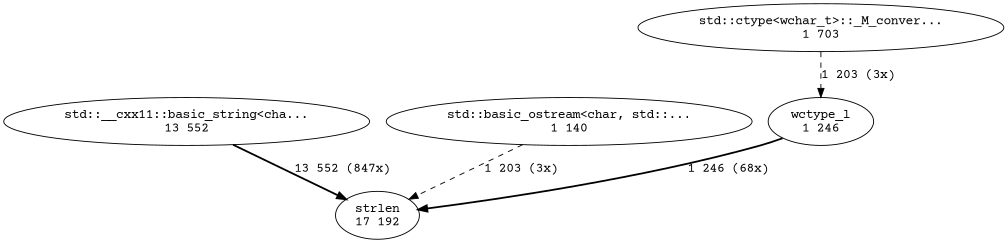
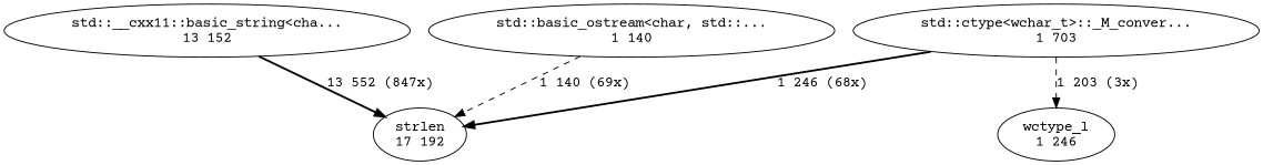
  digraph {
    fontname="Courier Prime"
    node [fontname="Courier Prime"]
    edge [fontname="Courier Prime" style=bold weight=1]
-   n1 [label="std::__cxx11::basic_string<cha...\n13 552"]
+   n1 [label="std::__cxx11::basic_string<cha...\n13 152"]
    n2 [label="strlen\n17 192"]
    n3 [label="std::basic_ostream<char, std::...\n1 140"]
    n4 [label="wctype_l\n1 246"]
    n5 [label="std::ctype<wchar_t>::_M_conver...\n1 703"]
    n1 -> n2 [label="13 552 (847x)" weight=2]
-   n3 -> n2 [label="1 203 (3x)" style=dashed]
-   n4 -> n2 [label="1 246 (68x)"]
+   n3 -> n2 [label="1 140 (69x)" style=dashed]
+   n5 -> n2 [label="1 246 (68x)"]
    n5 -> n4 [label="1 203 (3x)" style=dashed]
  }
